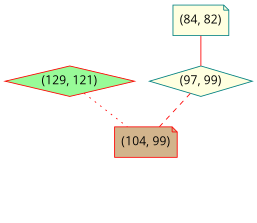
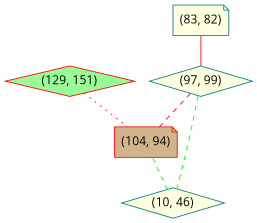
  graph {
    fontname="Open Sans"
    node [color=teal fillcolor=lightyellow fontname="Open Sans" shape=diamond style=filled]
    edge [color=red fontname="Open Sans" style=dashed weight=1]
-   "(83, 82)" [shape=note label="(84, 82)"]
+   "(83, 82)" [shape=note]
    "(97, 99)"
-   "(104, 99)" [color=red fillcolor=tan shape=note]
-   "(129, 121)" [color=red fillcolor=palegreen]
+   "(104, 99)" [color=red fillcolor=tan shape=note label="(104, 94)"]
+   "(10, 46)"
+   "(129, 121)" [color=red fillcolor=palegreen label="(129, 151)"]
    "(83, 82)" -- "(97, 99)" [style=solid]
    "(97, 99)" -- "(104, 99)"
+   "(97, 99)" -- "(10, 46)" [color=green weight=2]
+   "(104, 99)" -- "(10, 46)" [color=green weight=2]
    "(129, 121)" -- "(104, 99)" [style=dotted]
  }
